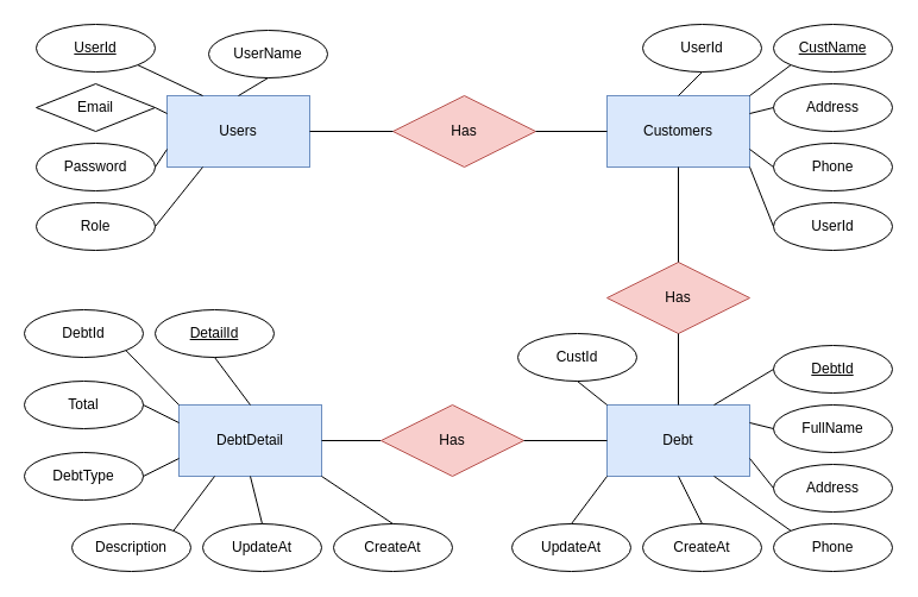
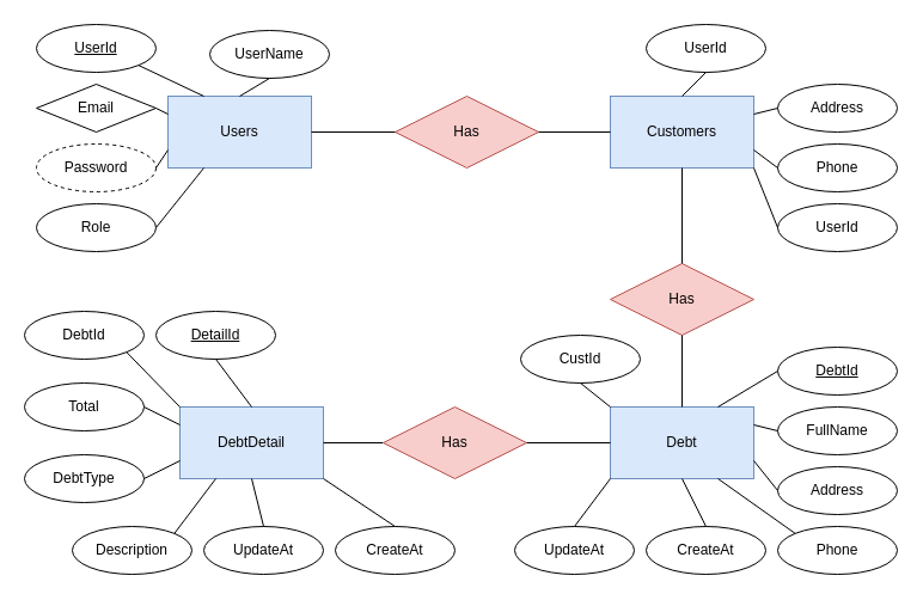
  <mxCell id="0" />
  <mxCell id="1" parent="0" />
  <mxCell id="2" value="Users" style="rounded=0;whiteSpace=wrap;html=1;fillColor=#dae8fc;strokeColor=#6c8ebf;" vertex="1" parent="1"><mxGeometry x="140" y="80" width="120" height="60" as="geometry" /></mxCell>
  <mxCell id="3" value="Customers" style="rounded=0;whiteSpace=wrap;html=1;fillColor=#dae8fc;strokeColor=#6c8ebf;" vertex="1" parent="1"><mxGeometry x="510" y="80" width="120" height="60" as="geometry" /></mxCell>
  <mxCell id="4" value="Debt" style="rounded=0;whiteSpace=wrap;html=1;fillColor=#dae8fc;strokeColor=#6c8ebf;" vertex="1" parent="1"><mxGeometry x="510" y="340" width="120" height="60" as="geometry" /></mxCell>
  <mxCell id="5" value="DebtDetail" style="rounded=0;whiteSpace=wrap;html=1;fillColor=#dae8fc;strokeColor=#6c8ebf;" vertex="1" parent="1"><mxGeometry x="150" y="340" width="120" height="60" as="geometry" /></mxCell>
  <mxCell id="6" value="UserName" style="ellipse;whiteSpace=wrap;html=1;align=center;" vertex="1" parent="1"><mxGeometry x="175" y="25" width="100" height="40" as="geometry" /></mxCell>
- <mxCell id="7" value="Password" style="ellipse;whiteSpace=wrap;html=1;align=center;" vertex="1" parent="1"><mxGeometry x="30" y="120" width="100" height="40" as="geometry" /></mxCell>
+ <mxCell id="7" value="Password" style="ellipse;whiteSpace=wrap;html=1;align=center;dashed=1;" vertex="1" parent="1"><mxGeometry x="30" y="120" width="100" height="40" as="geometry" /></mxCell>
  <mxCell id="8" value="UserId" style="ellipse;whiteSpace=wrap;html=1;align=center;fontStyle=4;" vertex="1" parent="1"><mxGeometry x="30" y="20" width="100" height="40" as="geometry" /></mxCell>
  <mxCell id="9" value="Role" style="ellipse;whiteSpace=wrap;html=1;align=center;" vertex="1" parent="1"><mxGeometry x="30" y="170" width="100" height="40" as="geometry" /></mxCell>
  <mxCell id="10" value="Email" style="rhombus;whiteSpace=wrap;html=1;align=center;" vertex="1" parent="1"><mxGeometry x="30" y="70" width="100" height="40" as="geometry" /></mxCell>
  <mxCell id="11" value="" style="endArrow=none;html=1;rounded=0;exitX=0.5;exitY=1;exitDx=0;exitDy=0;entryX=0.5;entryY=0;entryDx=0;entryDy=0;" edge="1" parent="1" source="6" target="2"><mxGeometry relative="1" as="geometry"><mxPoint x="350" y="270" as="sourcePoint" /><mxPoint x="510" y="270" as="targetPoint" /></mxGeometry></mxCell>
  <mxCell id="12" value="" style="endArrow=none;html=1;rounded=0;exitX=1;exitY=1;exitDx=0;exitDy=0;entryX=0.25;entryY=0;entryDx=0;entryDy=0;" edge="1" parent="1" source="8" target="2"><mxGeometry relative="1" as="geometry"><mxPoint x="350" y="270" as="sourcePoint" /><mxPoint x="510" y="270" as="targetPoint" /></mxGeometry></mxCell>
  <mxCell id="13" value="" style="endArrow=none;html=1;rounded=0;exitX=1;exitY=0.5;exitDx=0;exitDy=0;entryX=0;entryY=0.25;entryDx=0;entryDy=0;" edge="1" parent="1" source="10" target="2"><mxGeometry relative="1" as="geometry"><mxPoint x="350" y="270" as="sourcePoint" /><mxPoint x="510" y="270" as="targetPoint" /></mxGeometry></mxCell>
  <mxCell id="14" value="" style="endArrow=none;html=1;rounded=0;exitX=1;exitY=0.5;exitDx=0;exitDy=0;entryX=0;entryY=0.75;entryDx=0;entryDy=0;" edge="1" parent="1" source="7" target="2"><mxGeometry relative="1" as="geometry"><mxPoint x="350" y="270" as="sourcePoint" /><mxPoint x="510" y="270" as="targetPoint" /></mxGeometry></mxCell>
  <mxCell id="15" value="" style="endArrow=none;html=1;rounded=0;exitX=1;exitY=0.5;exitDx=0;exitDy=0;entryX=0.25;entryY=1;entryDx=0;entryDy=0;" edge="1" parent="1" source="9" target="2"><mxGeometry relative="1" as="geometry"><mxPoint x="350" y="270" as="sourcePoint" /><mxPoint x="510" y="270" as="targetPoint" /></mxGeometry></mxCell>
- <mxCell id="16" value="CustName" style="ellipse;whiteSpace=wrap;html=1;align=center;fontStyle=4;" vertex="1" parent="1"><mxGeometry x="650" y="20" width="100" height="40" as="geometry" /></mxCell>
  <mxCell id="17" value="Address" style="ellipse;whiteSpace=wrap;html=1;align=center;" vertex="1" parent="1"><mxGeometry x="650" y="70" width="100" height="40" as="geometry" /></mxCell>
  <mxCell id="18" value="Phone" style="ellipse;whiteSpace=wrap;html=1;align=center;" vertex="1" parent="1"><mxGeometry x="650" y="120" width="100" height="40" as="geometry" /></mxCell>
  <mxCell id="19" value="UserId" style="ellipse;whiteSpace=wrap;html=1;align=center;" vertex="1" parent="1"><mxGeometry x="650" y="170" width="100" height="40" as="geometry" /></mxCell>
  <mxCell id="20" value="UserId" style="ellipse;whiteSpace=wrap;html=1;align=center;" vertex="1" parent="1"><mxGeometry x="540" y="20" width="100" height="40" as="geometry" /></mxCell>
- <mxCell id="21" value="" style="endArrow=none;html=1;rounded=0;exitX=0;exitY=1;exitDx=0;exitDy=0;entryX=1;entryY=0;entryDx=0;entryDy=0;" edge="1" parent="1" source="16" target="3"><mxGeometry relative="1" as="geometry"><mxPoint x="340" y="270" as="sourcePoint" /><mxPoint x="500" y="270" as="targetPoint" /></mxGeometry></mxCell>
  <mxCell id="22" value="" style="endArrow=none;html=1;rounded=0;exitX=0.5;exitY=1;exitDx=0;exitDy=0;entryX=0.5;entryY=0;entryDx=0;entryDy=0;" edge="1" parent="1" source="20" target="3"><mxGeometry relative="1" as="geometry"><mxPoint x="340" y="270" as="sourcePoint" /><mxPoint x="500" y="270" as="targetPoint" /></mxGeometry></mxCell>
  <mxCell id="23" value="" style="endArrow=none;html=1;rounded=0;exitX=1;exitY=1;exitDx=0;exitDy=0;entryX=0;entryY=0.5;entryDx=0;entryDy=0;" edge="1" parent="1" source="3" target="19"><mxGeometry relative="1" as="geometry"><mxPoint x="340" y="270" as="sourcePoint" /><mxPoint x="500" y="270" as="targetPoint" /></mxGeometry></mxCell>
  <mxCell id="24" value="" style="endArrow=none;html=1;rounded=0;exitX=0;exitY=0.5;exitDx=0;exitDy=0;entryX=1;entryY=0.75;entryDx=0;entryDy=0;" edge="1" parent="1" source="18" target="3"><mxGeometry relative="1" as="geometry"><mxPoint x="340" y="270" as="sourcePoint" /><mxPoint x="500" y="270" as="targetPoint" /></mxGeometry></mxCell>
  <mxCell id="25" value="" style="endArrow=none;html=1;rounded=0;exitX=0;exitY=0.5;exitDx=0;exitDy=0;entryX=1;entryY=0.25;entryDx=0;entryDy=0;" edge="1" parent="1" source="17" target="3"><mxGeometry relative="1" as="geometry"><mxPoint x="340" y="270" as="sourcePoint" /><mxPoint x="500" y="270" as="targetPoint" /></mxGeometry></mxCell>
  <mxCell id="26" value="Has" style="shape=rhombus;perimeter=rhombusPerimeter;whiteSpace=wrap;html=1;align=center;fillColor=#f8cecc;strokeColor=#b85450;" vertex="1" parent="1"><mxGeometry x="330" y="80" width="120" height="60" as="geometry" /></mxCell>
  <mxCell id="27" value="" style="endArrow=none;html=1;rounded=0;exitX=1;exitY=0.5;exitDx=0;exitDy=0;entryX=0;entryY=0.5;entryDx=0;entryDy=0;" edge="1" parent="1" source="2" target="26"><mxGeometry relative="1" as="geometry"><mxPoint x="340" y="270" as="sourcePoint" /><mxPoint x="500" y="270" as="targetPoint" /></mxGeometry></mxCell>
  <mxCell id="28" value="" style="endArrow=none;html=1;rounded=0;exitX=1;exitY=0.5;exitDx=0;exitDy=0;entryX=0;entryY=0.5;entryDx=0;entryDy=0;" edge="1" parent="1" source="26" target="3"><mxGeometry relative="1" as="geometry"><mxPoint x="340" y="270" as="sourcePoint" /><mxPoint x="500" y="270" as="targetPoint" /></mxGeometry></mxCell>
  <mxCell id="29" value="Has" style="shape=rhombus;perimeter=rhombusPerimeter;whiteSpace=wrap;html=1;align=center;fillColor=#f8cecc;strokeColor=#b85450;" vertex="1" parent="1"><mxGeometry x="510" y="220" width="120" height="60" as="geometry" /></mxCell>
  <mxCell id="30" value="" style="endArrow=none;html=1;rounded=0;exitX=0.5;exitY=1;exitDx=0;exitDy=0;entryX=0.5;entryY=0;entryDx=0;entryDy=0;" edge="1" parent="1" source="3" target="29"><mxGeometry relative="1" as="geometry"><mxPoint x="340" y="270" as="sourcePoint" /><mxPoint x="500" y="270" as="targetPoint" /></mxGeometry></mxCell>
  <mxCell id="31" value="" style="endArrow=none;html=1;rounded=0;exitX=0.5;exitY=1;exitDx=0;exitDy=0;entryX=0.5;entryY=0;entryDx=0;entryDy=0;" edge="1" parent="1" source="29" target="4"><mxGeometry relative="1" as="geometry"><mxPoint x="340" y="270" as="sourcePoint" /><mxPoint x="500" y="270" as="targetPoint" /></mxGeometry></mxCell>
  <mxCell id="32" value="DebtId" style="ellipse;whiteSpace=wrap;html=1;align=center;fontStyle=4;" vertex="1" parent="1"><mxGeometry x="650" y="290" width="100" height="40" as="geometry" /></mxCell>
  <mxCell id="33" value="CustId" style="ellipse;whiteSpace=wrap;html=1;align=center;" vertex="1" parent="1"><mxGeometry x="435" y="280" width="100" height="40" as="geometry" /></mxCell>
  <mxCell id="34" value="UpdateAt" style="ellipse;whiteSpace=wrap;html=1;align=center;" vertex="1" parent="1"><mxGeometry x="430" y="440" width="100" height="40" as="geometry" /></mxCell>
  <mxCell id="35" value="CreateAt" style="ellipse;whiteSpace=wrap;html=1;align=center;" vertex="1" parent="1"><mxGeometry x="540" y="440" width="100" height="40" as="geometry" /></mxCell>
  <mxCell id="36" value="Phone" style="ellipse;whiteSpace=wrap;html=1;align=center;" vertex="1" parent="1"><mxGeometry x="650" y="440" width="100" height="40" as="geometry" /></mxCell>
  <mxCell id="37" value="Address" style="ellipse;whiteSpace=wrap;html=1;align=center;" vertex="1" parent="1"><mxGeometry x="650" y="390" width="100" height="40" as="geometry" /></mxCell>
  <mxCell id="38" value="FullName" style="ellipse;whiteSpace=wrap;html=1;align=center;" vertex="1" parent="1"><mxGeometry x="650" y="340" width="100" height="40" as="geometry" /></mxCell>
  <mxCell id="39" value="" style="endArrow=none;html=1;rounded=0;exitX=0.5;exitY=1;exitDx=0;exitDy=0;entryX=0;entryY=0;entryDx=0;entryDy=0;" edge="1" parent="1" source="33" target="4"><mxGeometry relative="1" as="geometry"><mxPoint x="340" y="270" as="sourcePoint" /><mxPoint x="500" y="270" as="targetPoint" /></mxGeometry></mxCell>
  <mxCell id="40" value="" style="endArrow=none;html=1;rounded=0;exitX=0.5;exitY=0;exitDx=0;exitDy=0;entryX=0;entryY=1;entryDx=0;entryDy=0;" edge="1" parent="1" source="34" target="4"><mxGeometry relative="1" as="geometry"><mxPoint x="340" y="270" as="sourcePoint" /><mxPoint x="500" y="270" as="targetPoint" /></mxGeometry></mxCell>
  <mxCell id="41" value="" style="endArrow=none;html=1;rounded=0;exitX=0.5;exitY=0;exitDx=0;exitDy=0;entryX=0.5;entryY=1;entryDx=0;entryDy=0;" edge="1" parent="1" source="35" target="4"><mxGeometry relative="1" as="geometry"><mxPoint x="340" y="270" as="sourcePoint" /><mxPoint x="500" y="270" as="targetPoint" /></mxGeometry></mxCell>
  <mxCell id="42" value="" style="endArrow=none;html=1;rounded=0;exitX=0;exitY=0;exitDx=0;exitDy=0;entryX=0.75;entryY=1;entryDx=0;entryDy=0;" edge="1" parent="1" source="36" target="4"><mxGeometry relative="1" as="geometry"><mxPoint x="340" y="270" as="sourcePoint" /><mxPoint x="500" y="270" as="targetPoint" /></mxGeometry></mxCell>
  <mxCell id="43" value="" style="endArrow=none;html=1;rounded=0;exitX=0;exitY=0.5;exitDx=0;exitDy=0;entryX=1;entryY=0.75;entryDx=0;entryDy=0;" edge="1" parent="1" source="37" target="4"><mxGeometry relative="1" as="geometry"><mxPoint x="340" y="270" as="sourcePoint" /><mxPoint x="500" y="270" as="targetPoint" /></mxGeometry></mxCell>
  <mxCell id="44" value="" style="endArrow=none;html=1;rounded=0;exitX=0;exitY=0.5;exitDx=0;exitDy=0;entryX=1;entryY=0.25;entryDx=0;entryDy=0;" edge="1" parent="1" source="38" target="4"><mxGeometry relative="1" as="geometry"><mxPoint x="340" y="270" as="sourcePoint" /><mxPoint x="500" y="270" as="targetPoint" /></mxGeometry></mxCell>
  <mxCell id="45" value="" style="endArrow=none;html=1;rounded=0;exitX=0;exitY=0.5;exitDx=0;exitDy=0;entryX=0.75;entryY=0;entryDx=0;entryDy=0;" edge="1" parent="1" source="32" target="4"><mxGeometry relative="1" as="geometry"><mxPoint x="340" y="270" as="sourcePoint" /><mxPoint x="500" y="270" as="targetPoint" /></mxGeometry></mxCell>
  <mxCell id="46" value="DetailId" style="ellipse;whiteSpace=wrap;html=1;align=center;fontStyle=4;" vertex="1" parent="1"><mxGeometry x="130" y="260" width="100" height="40" as="geometry" /></mxCell>
  <mxCell id="47" value="DebtType" style="ellipse;whiteSpace=wrap;html=1;align=center;" vertex="1" parent="1"><mxGeometry x="20" y="380" width="100" height="40" as="geometry" /></mxCell>
  <mxCell id="48" value="CreateAt" style="ellipse;whiteSpace=wrap;html=1;align=center;" vertex="1" parent="1"><mxGeometry x="280" y="440" width="100" height="40" as="geometry" /></mxCell>
  <mxCell id="49" value="Total" style="ellipse;whiteSpace=wrap;html=1;align=center;" vertex="1" parent="1"><mxGeometry x="20" y="320" width="100" height="40" as="geometry" /></mxCell>
  <mxCell id="50" value="Description" style="ellipse;whiteSpace=wrap;html=1;align=center;" vertex="1" parent="1"><mxGeometry x="60" y="440" width="100" height="40" as="geometry" /></mxCell>
  <mxCell id="51" value="DebtId" style="ellipse;whiteSpace=wrap;html=1;align=center;" vertex="1" parent="1"><mxGeometry x="20" y="260" width="100" height="40" as="geometry" /></mxCell>
  <mxCell id="52" value="UpdateAt" style="ellipse;whiteSpace=wrap;html=1;align=center;" vertex="1" parent="1"><mxGeometry x="170" y="440" width="100" height="40" as="geometry" /></mxCell>
  <mxCell id="53" value="" style="endArrow=none;html=1;rounded=0;exitX=1;exitY=0.5;exitDx=0;exitDy=0;" edge="1" parent="1" source="5" target="54"><mxGeometry relative="1" as="geometry"><mxPoint x="340" y="270" as="sourcePoint" /><mxPoint x="500" y="270" as="targetPoint" /></mxGeometry></mxCell>
  <mxCell id="54" value="Has" style="shape=rhombus;perimeter=rhombusPerimeter;whiteSpace=wrap;html=1;align=center;fillColor=#f8cecc;strokeColor=#b85450;" vertex="1" parent="1"><mxGeometry x="320" y="340" width="120" height="60" as="geometry" /></mxCell>
  <mxCell id="55" value="" style="endArrow=none;html=1;rounded=0;exitX=1;exitY=0.5;exitDx=0;exitDy=0;entryX=0;entryY=0.5;entryDx=0;entryDy=0;" edge="1" parent="1" source="54" target="4"><mxGeometry relative="1" as="geometry"><mxPoint x="340" y="270" as="sourcePoint" /><mxPoint x="500" y="270" as="targetPoint" /></mxGeometry></mxCell>
  <mxCell id="56" value="" style="endArrow=none;html=1;rounded=0;exitX=0.5;exitY=0;exitDx=0;exitDy=0;entryX=1;entryY=1;entryDx=0;entryDy=0;" edge="1" parent="1" source="48" target="5"><mxGeometry relative="1" as="geometry"><mxPoint x="340" y="270" as="sourcePoint" /><mxPoint x="500" y="270" as="targetPoint" /></mxGeometry></mxCell>
  <mxCell id="57" value="" style="endArrow=none;html=1;rounded=0;exitX=0.5;exitY=0;exitDx=0;exitDy=0;entryX=0.5;entryY=1;entryDx=0;entryDy=0;" edge="1" parent="1" source="52" target="5"><mxGeometry relative="1" as="geometry"><mxPoint x="340" y="270" as="sourcePoint" /><mxPoint x="500" y="270" as="targetPoint" /></mxGeometry></mxCell>
  <mxCell id="58" value="" style="endArrow=none;html=1;rounded=0;exitX=1;exitY=0;exitDx=0;exitDy=0;entryX=0.25;entryY=1;entryDx=0;entryDy=0;" edge="1" parent="1" source="50" target="5"><mxGeometry relative="1" as="geometry"><mxPoint x="340" y="270" as="sourcePoint" /><mxPoint x="500" y="270" as="targetPoint" /></mxGeometry></mxCell>
  <mxCell id="59" value="" style="endArrow=none;html=1;rounded=0;exitX=1;exitY=0.5;exitDx=0;exitDy=0;entryX=0;entryY=0.75;entryDx=0;entryDy=0;" edge="1" parent="1" source="47" target="5"><mxGeometry relative="1" as="geometry"><mxPoint x="340" y="270" as="sourcePoint" /><mxPoint x="500" y="270" as="targetPoint" /></mxGeometry></mxCell>
  <mxCell id="60" value="" style="endArrow=none;html=1;rounded=0;exitX=1;exitY=0.5;exitDx=0;exitDy=0;entryX=0;entryY=0.25;entryDx=0;entryDy=0;" edge="1" parent="1" source="49" target="5"><mxGeometry relative="1" as="geometry"><mxPoint x="340" y="270" as="sourcePoint" /><mxPoint x="500" y="270" as="targetPoint" /></mxGeometry></mxCell>
  <mxCell id="61" value="" style="endArrow=none;html=1;rounded=0;exitX=1;exitY=1;exitDx=0;exitDy=0;entryX=0;entryY=0;entryDx=0;entryDy=0;" edge="1" parent="1" source="51" target="5"><mxGeometry relative="1" as="geometry"><mxPoint x="340" y="270" as="sourcePoint" /><mxPoint x="500" y="270" as="targetPoint" /></mxGeometry></mxCell>
  <mxCell id="62" value="" style="endArrow=none;html=1;rounded=0;exitX=0.5;exitY=1;exitDx=0;exitDy=0;entryX=0.5;entryY=0;entryDx=0;entryDy=0;" edge="1" parent="1" source="46" target="5"><mxGeometry relative="1" as="geometry"><mxPoint x="340" y="270" as="sourcePoint" /><mxPoint x="500" y="270" as="targetPoint" /></mxGeometry></mxCell>
